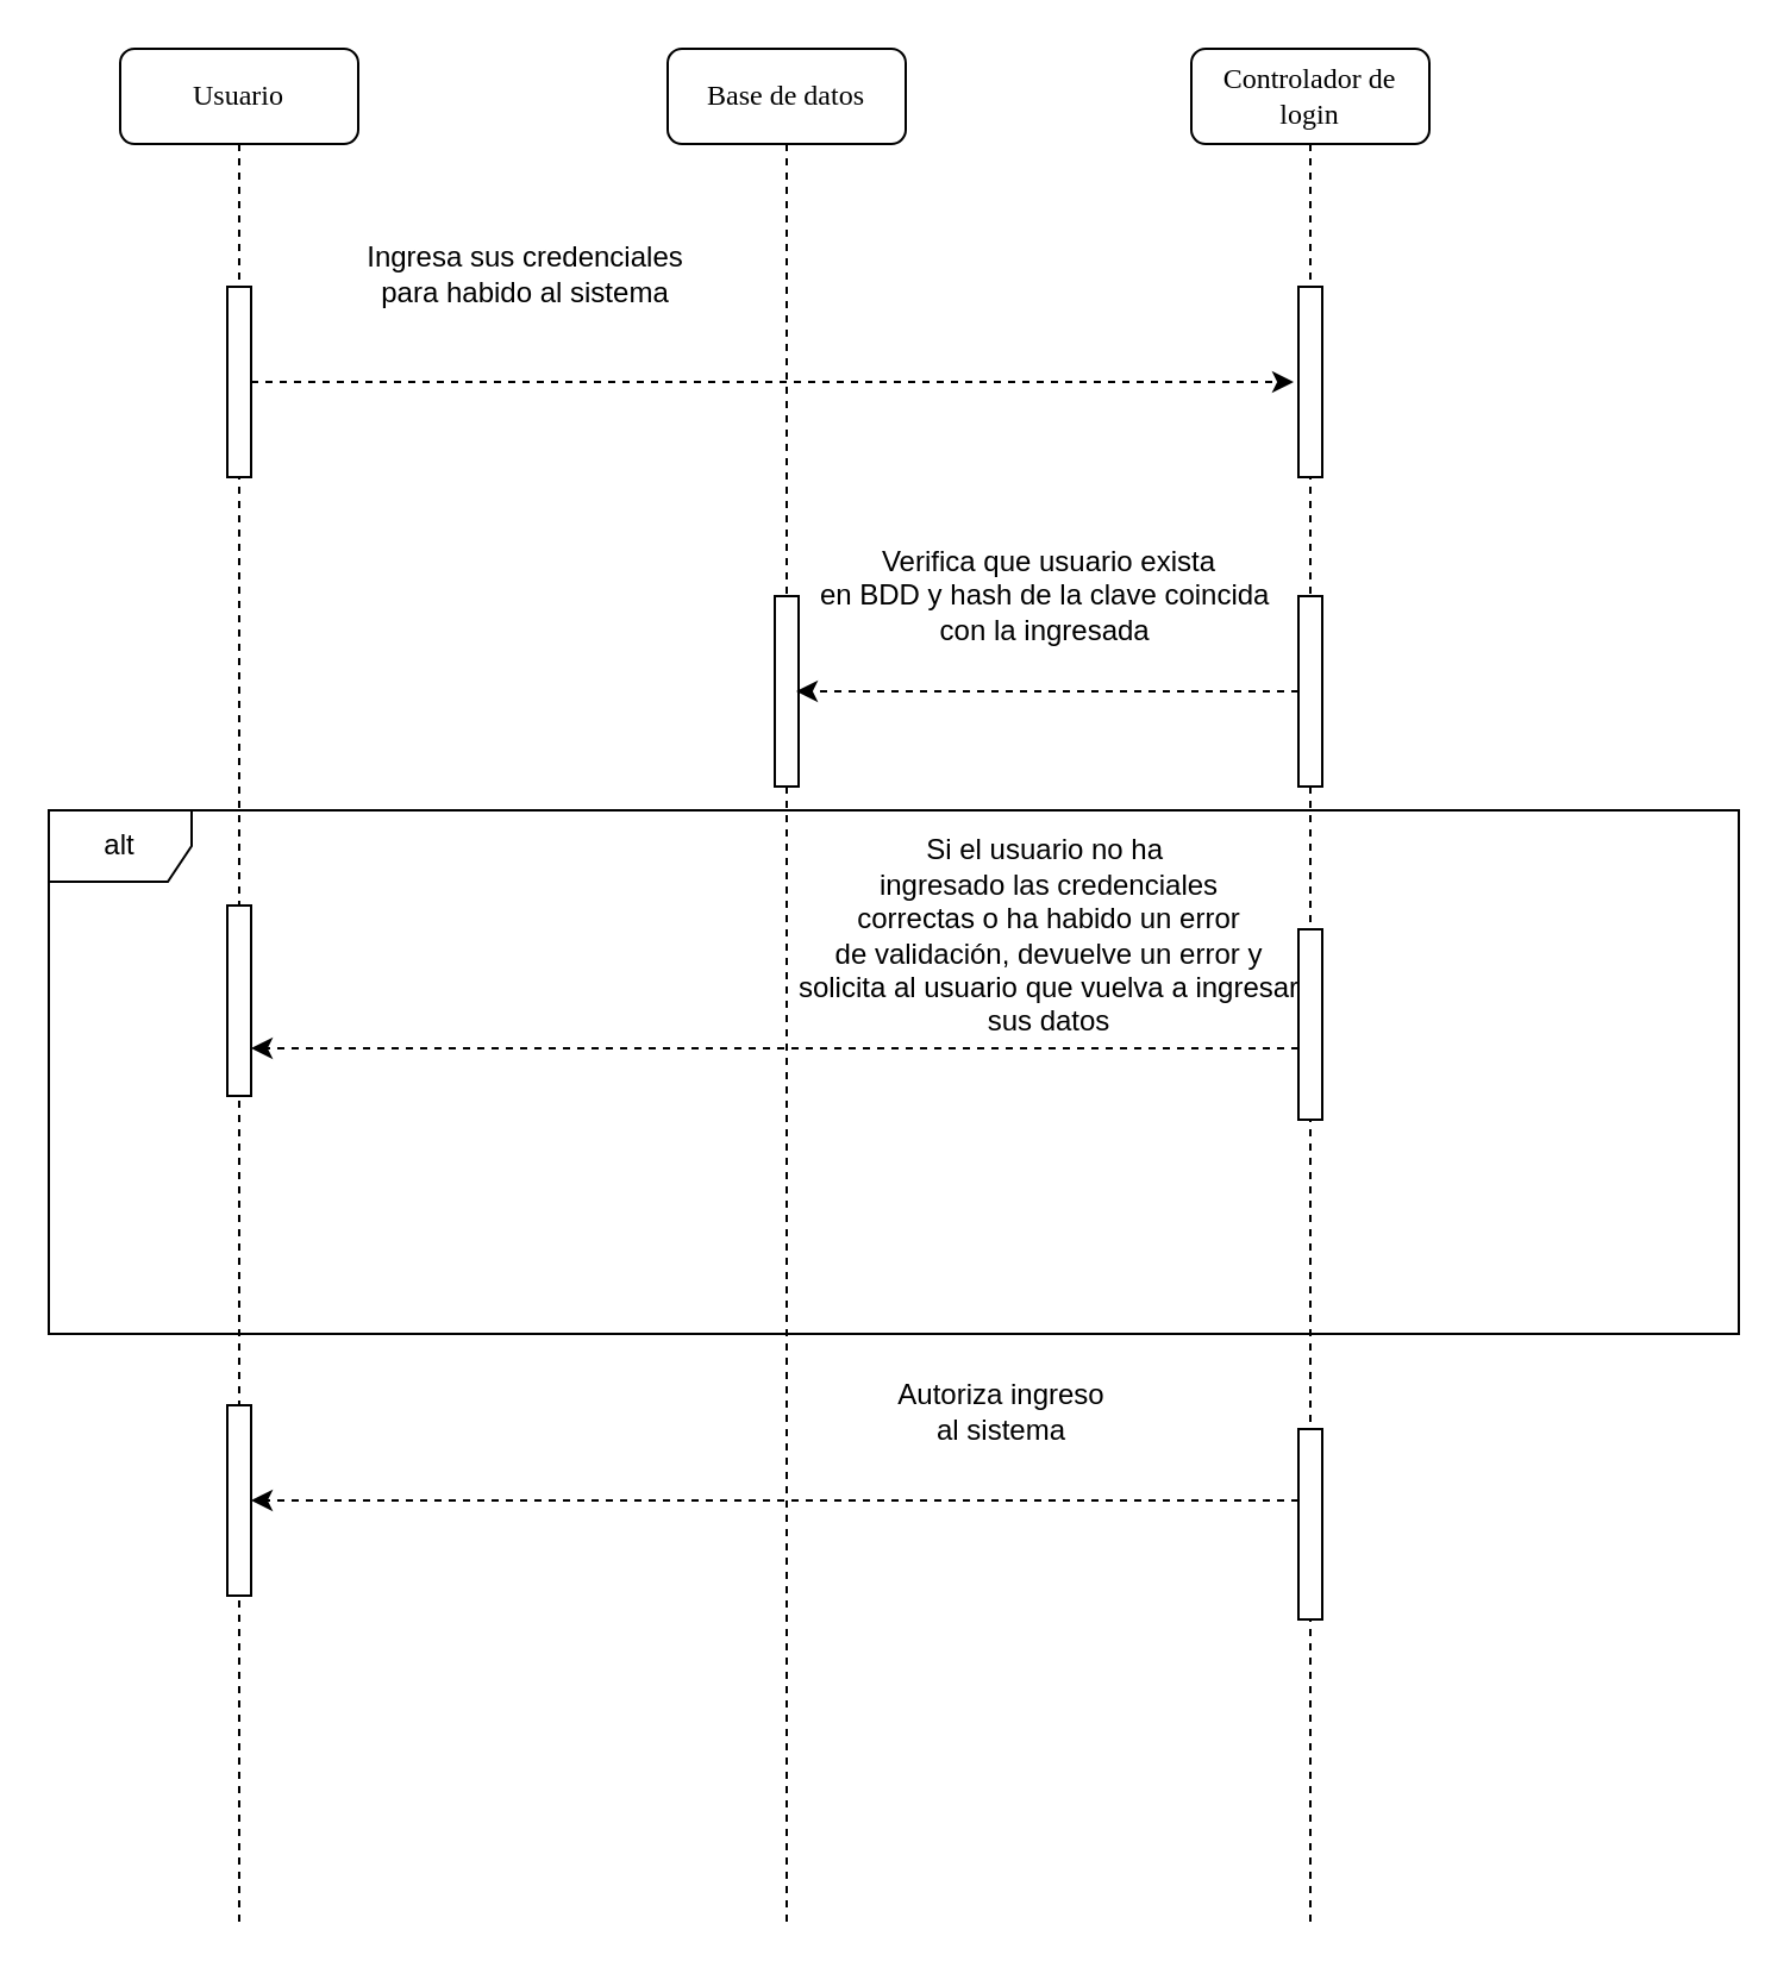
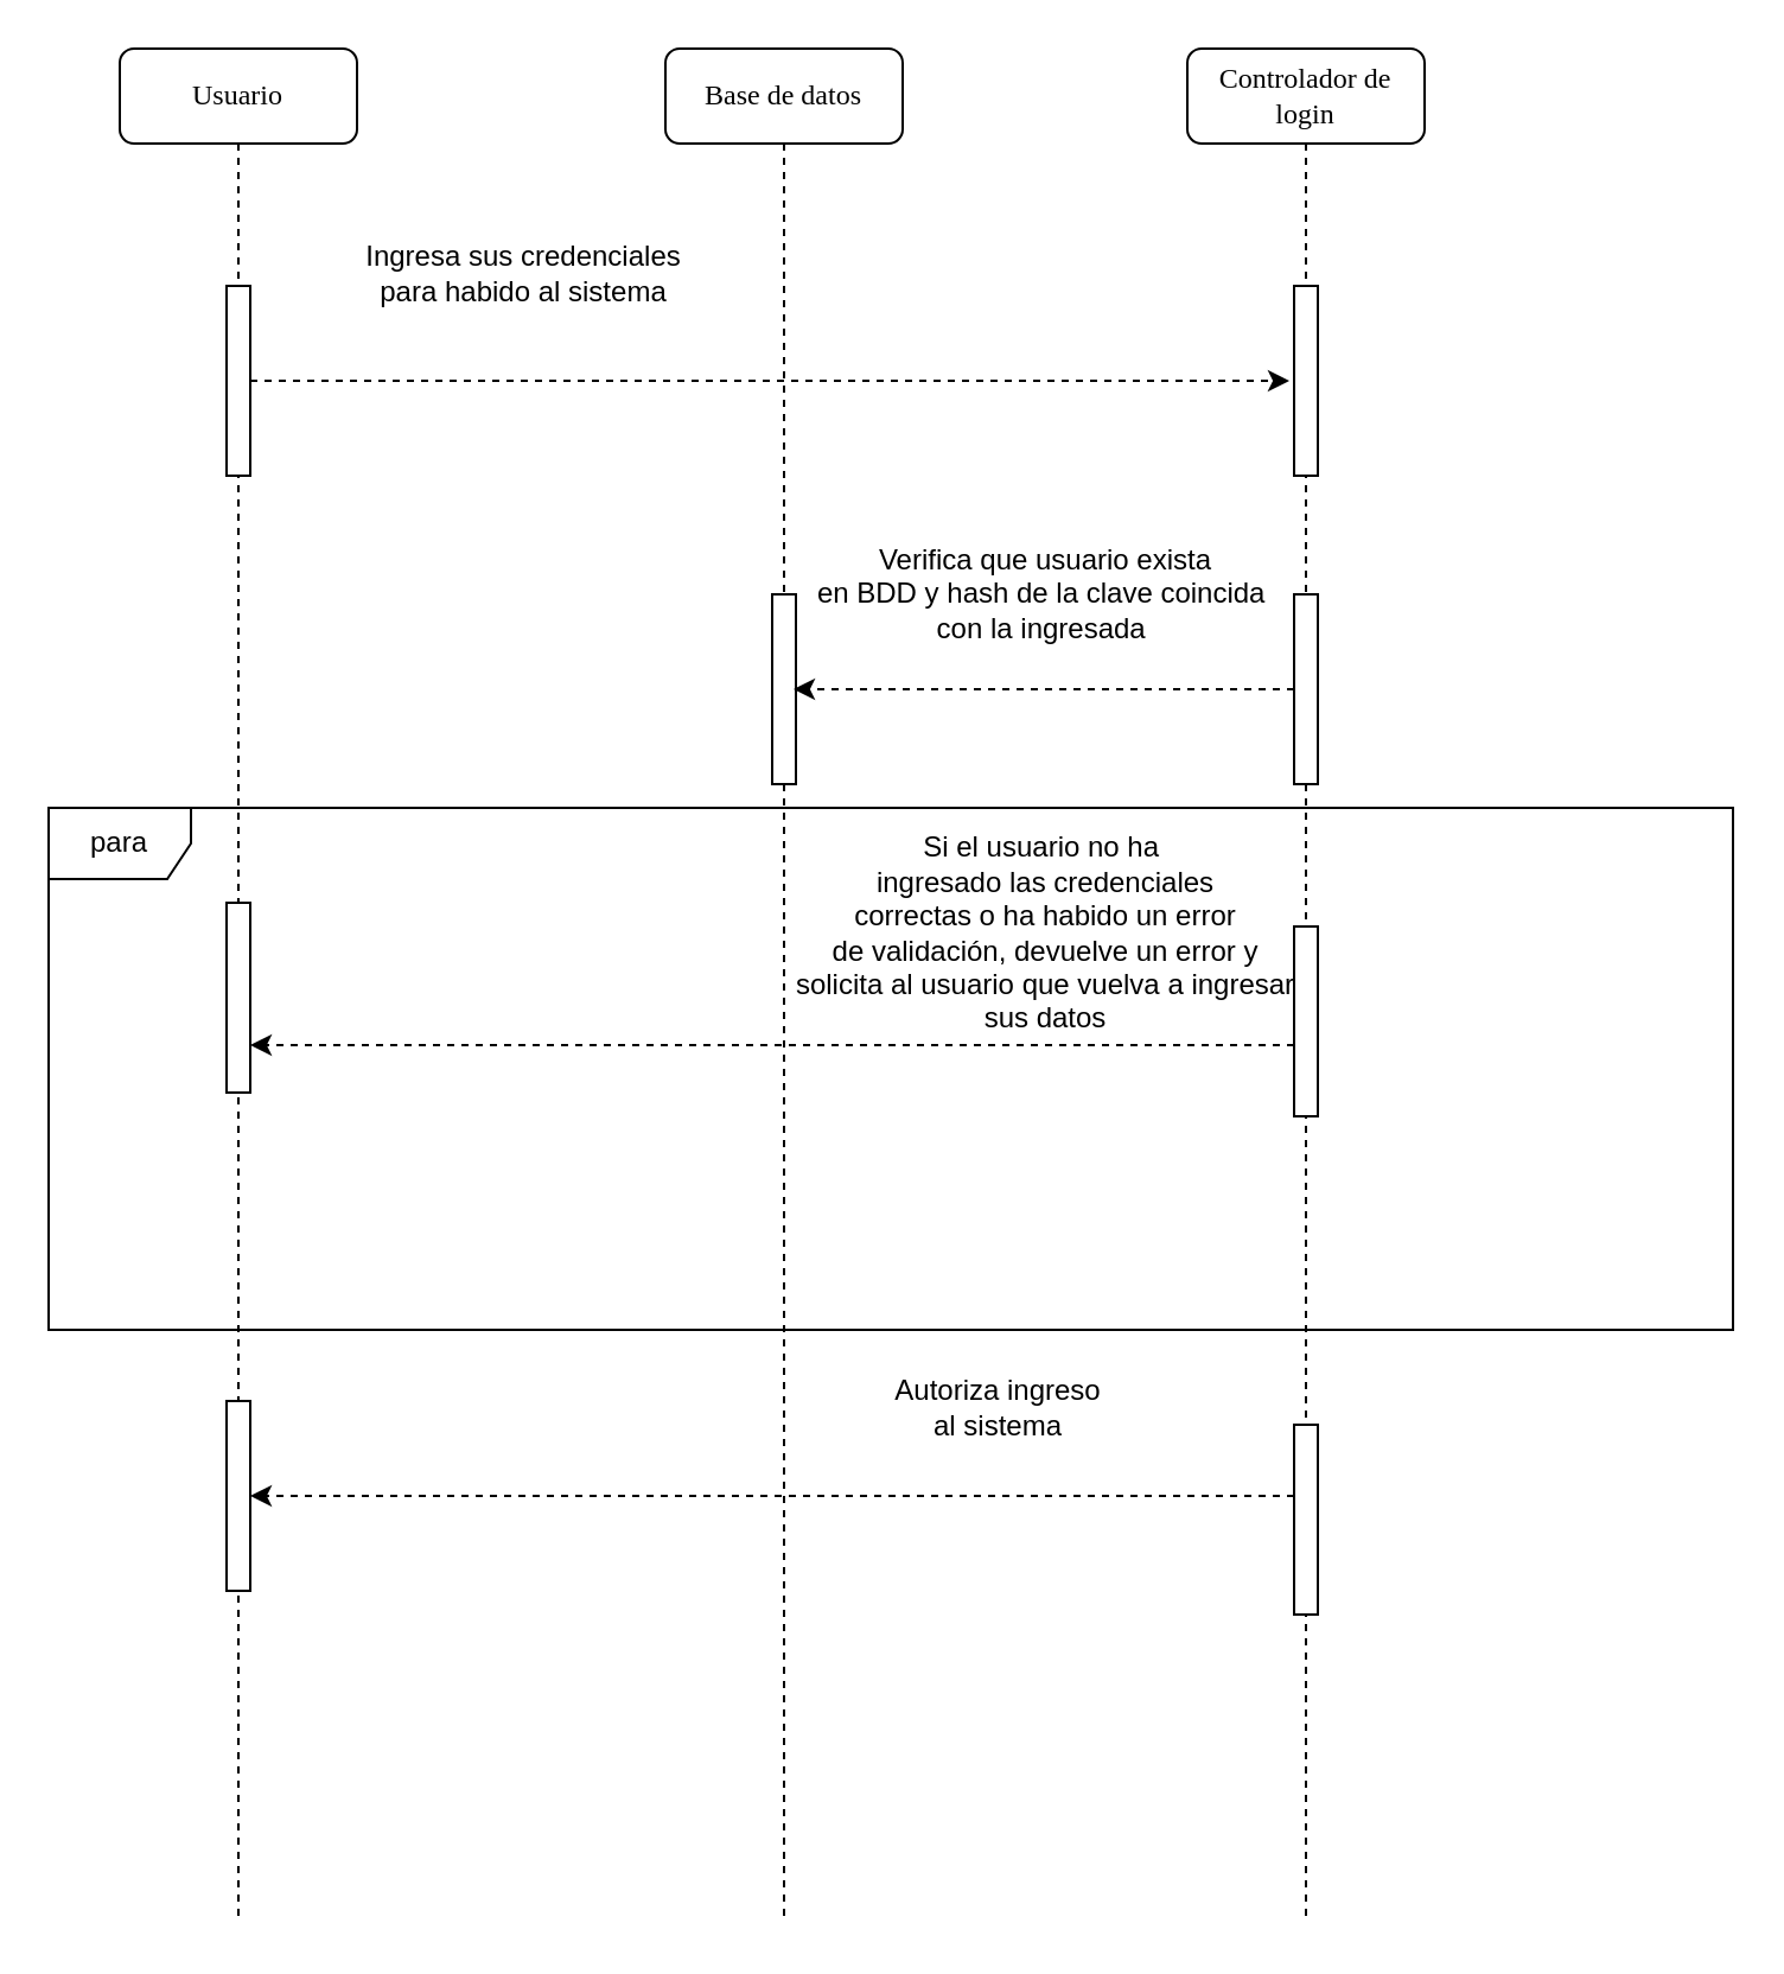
  <mxCell id="0" />
  <mxCell id="1" parent="0" />
  <mxCell id="2" value="Base de datos" style="shape=umlLifeline;perimeter=lifelinePerimeter;whiteSpace=wrap;html=1;container=1;collapsible=0;recursiveResize=0;outlineConnect=0;rounded=1;shadow=0;comic=0;labelBackgroundColor=none;strokeWidth=1;fontFamily=Verdana;fontSize=12;align=center;" parent="1" vertex="1"><mxGeometry x="280" y="20" width="100" height="790" as="geometry" /></mxCell>
  <mxCell id="3" value="" style="html=1;points=[];perimeter=orthogonalPerimeter;rounded=0;shadow=0;comic=0;labelBackgroundColor=none;strokeWidth=1;fontFamily=Verdana;fontSize=12;align=center;" vertex="1" parent="2"><mxGeometry x="45" y="230" width="10" height="80" as="geometry" /></mxCell>
  <mxCell id="4" value="Usuario" style="shape=umlLifeline;perimeter=lifelinePerimeter;whiteSpace=wrap;html=1;container=1;collapsible=0;recursiveResize=0;outlineConnect=0;rounded=1;shadow=0;comic=0;labelBackgroundColor=none;strokeWidth=1;fontFamily=Verdana;fontSize=12;align=center;" parent="1" vertex="1"><mxGeometry x="50" y="20" width="100" height="790" as="geometry" /></mxCell>
  <mxCell id="5" value="" style="html=1;points=[];perimeter=orthogonalPerimeter;rounded=0;shadow=0;comic=0;labelBackgroundColor=none;strokeWidth=1;fontFamily=Verdana;fontSize=12;align=center;" parent="4" vertex="1"><mxGeometry x="45" y="100" width="10" height="80" as="geometry" /></mxCell>
  <mxCell id="6" value="" style="html=1;points=[[0,0,0,0,5],[0,1,0,0,-5],[1,0,0,0,5],[1,1,0,0,-5]];perimeter=orthogonalPerimeter;outlineConnect=0;targetShapes=umlLifeline;portConstraint=eastwest;newEdgeStyle={&quot;curved&quot;:0,&quot;rounded&quot;:0};" vertex="1" parent="4"><mxGeometry x="45" y="360" width="10" height="80" as="geometry" /></mxCell>
  <mxCell id="7" value="" style="html=1;points=[[0,0,0,0,5],[0,1,0,0,-5],[1,0,0,0,5],[1,1,0,0,-5]];perimeter=orthogonalPerimeter;outlineConnect=0;targetShapes=umlLifeline;portConstraint=eastwest;newEdgeStyle={&quot;curved&quot;:0,&quot;rounded&quot;:0};" vertex="1" parent="4"><mxGeometry x="45" y="570" width="10" height="80" as="geometry" /></mxCell>
  <mxCell id="8" value="Controlador de login" style="shape=umlLifeline;perimeter=lifelinePerimeter;whiteSpace=wrap;html=1;container=1;collapsible=0;recursiveResize=0;outlineConnect=0;rounded=1;shadow=0;comic=0;labelBackgroundColor=none;strokeWidth=1;fontFamily=Verdana;fontSize=12;align=center;" parent="1" vertex="1"><mxGeometry x="500" y="20" width="100" height="790" as="geometry" /></mxCell>
  <mxCell id="9" value="" style="html=1;points=[];perimeter=orthogonalPerimeter;rounded=0;shadow=0;comic=0;labelBackgroundColor=none;strokeWidth=1;fontFamily=Verdana;fontSize=12;align=center;" parent="8" vertex="1"><mxGeometry x="45" y="100" width="10" height="80" as="geometry" /></mxCell>
  <mxCell id="10" value="" style="html=1;points=[[0,0,0,0,5],[0,1,0,0,-5],[1,0,0,0,5],[1,1,0,0,-5]];perimeter=orthogonalPerimeter;outlineConnect=0;targetShapes=umlLifeline;portConstraint=eastwest;newEdgeStyle={&quot;curved&quot;:0,&quot;rounded&quot;:0};" parent="8" vertex="1"><mxGeometry x="45" y="370" width="10" height="80" as="geometry" /></mxCell>
  <mxCell id="11" value="" style="html=1;points=[];perimeter=orthogonalPerimeter;rounded=0;shadow=0;comic=0;labelBackgroundColor=none;strokeWidth=1;fontFamily=Verdana;fontSize=12;align=center;" vertex="1" parent="8"><mxGeometry x="45" y="230" width="10" height="80" as="geometry" /></mxCell>
  <mxCell id="12" value="" style="html=1;points=[[0,0,0,0,5],[0,1,0,0,-5],[1,0,0,0,5],[1,1,0,0,-5]];perimeter=orthogonalPerimeter;outlineConnect=0;targetShapes=umlLifeline;portConstraint=eastwest;newEdgeStyle={&quot;curved&quot;:0,&quot;rounded&quot;:0};" vertex="1" parent="8"><mxGeometry x="45" y="580" width="10" height="80" as="geometry" /></mxCell>
  <mxCell id="13" style="edgeStyle=orthogonalEdgeStyle;rounded=0;orthogonalLoop=1;jettySize=auto;html=1;entryX=-0.2;entryY=0.5;entryDx=0;entryDy=0;entryPerimeter=0;dashed=1;" edge="1" parent="1" source="5" target="9"><mxGeometry relative="1" as="geometry" /></mxCell>
  <mxCell id="14" value="Ingresa sus credenciales&lt;div&gt;para habido al sistema&lt;/div&gt;" style="text;html=1;align=center;verticalAlign=middle;resizable=0;points=[];autosize=1;strokeColor=none;fillColor=none;" vertex="1" parent="1"><mxGeometry x="140" y="95" width="160" height="40" as="geometry" /></mxCell>
  <mxCell id="15" style="edgeStyle=orthogonalEdgeStyle;rounded=0;orthogonalLoop=1;jettySize=auto;html=1;entryX=0.9;entryY=0.5;entryDx=0;entryDy=0;entryPerimeter=0;dashed=1;" edge="1" parent="1" source="11" target="3"><mxGeometry relative="1" as="geometry" /></mxCell>
  <mxCell id="16" value="Verifica que usuario exista&lt;br&gt;&lt;div&gt;en BDD y hash de la clave coincida&amp;nbsp;&lt;/div&gt;&lt;div&gt;con la ingresada&amp;nbsp;&lt;/div&gt;" style="text;html=1;align=center;verticalAlign=middle;resizable=0;points=[];autosize=1;strokeColor=none;fillColor=none;" vertex="1" parent="1"><mxGeometry x="330" y="220" width="220" height="60" as="geometry" /></mxCell>
- <mxCell id="17" value="alt" style="shape=umlFrame;whiteSpace=wrap;html=1;pointerEvents=0;" vertex="1" parent="1"><mxGeometry x="20" y="340" width="710" height="220" as="geometry" /></mxCell>
+ <mxCell id="17" value="para" style="shape=umlFrame;whiteSpace=wrap;html=1;pointerEvents=0;" vertex="1" parent="1"><mxGeometry x="20" y="340" width="710" height="220" as="geometry" /></mxCell>
  <mxCell id="18" style="edgeStyle=orthogonalEdgeStyle;rounded=0;orthogonalLoop=1;jettySize=auto;html=1;curved=0;dashed=1;" edge="1" parent="1"><mxGeometry relative="1" as="geometry"><mxPoint x="545" y="440" as="sourcePoint" /><mxPoint x="105" y="440" as="targetPoint" /><Array as="points"><mxPoint x="440" y="440" /><mxPoint x="440" y="440" /></Array></mxGeometry></mxCell>
  <mxCell id="19" value="Si el usuario no ha&amp;nbsp;&lt;div&gt;ingresado las credenciales&lt;/div&gt;&lt;div&gt;correctas o ha habido un error&lt;/div&gt;&lt;div&gt;de validación, devuelve un error y&lt;/div&gt;&lt;div&gt;solicita al usuario que vuelva a ingresar&lt;/div&gt;&lt;div&gt;sus datos&lt;/div&gt;" style="text;html=1;align=center;verticalAlign=middle;resizable=0;points=[];autosize=1;strokeColor=none;fillColor=none;" vertex="1" parent="1"><mxGeometry x="325" y="343" width="230" height="100" as="geometry" /></mxCell>
  <mxCell id="20" style="edgeStyle=orthogonalEdgeStyle;rounded=0;orthogonalLoop=1;jettySize=auto;html=1;curved=0;dashed=1;" edge="1" parent="1" source="12" target="7"><mxGeometry relative="1" as="geometry"><Array as="points"><mxPoint x="440" y="630" /><mxPoint x="440" y="630" /></Array></mxGeometry></mxCell>
  <mxCell id="21" value="Autoriza ingreso&lt;div&gt;al sistema&lt;/div&gt;" style="text;html=1;align=center;verticalAlign=middle;resizable=0;points=[];autosize=1;strokeColor=none;fillColor=none;" vertex="1" parent="1"><mxGeometry x="365" y="573" width="110" height="40" as="geometry" /></mxCell>
